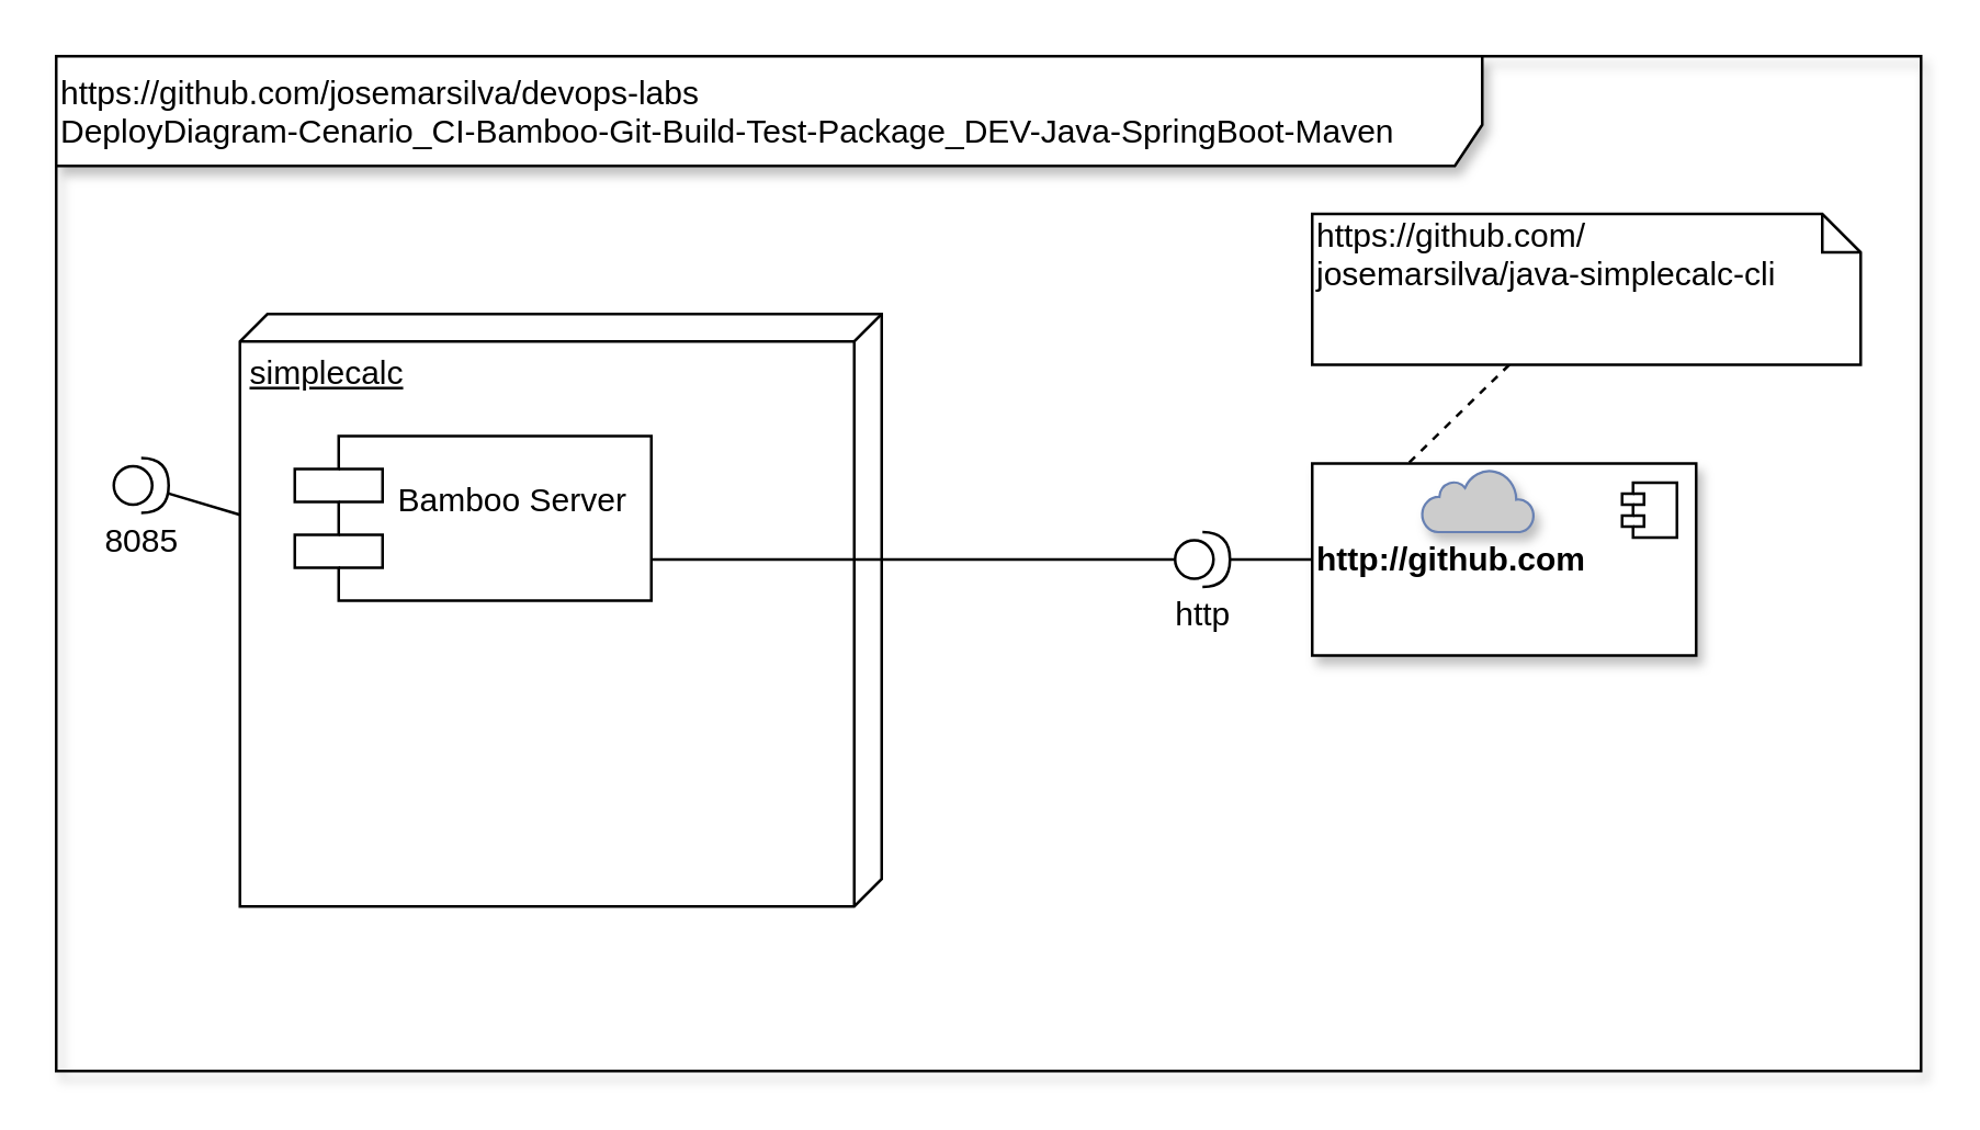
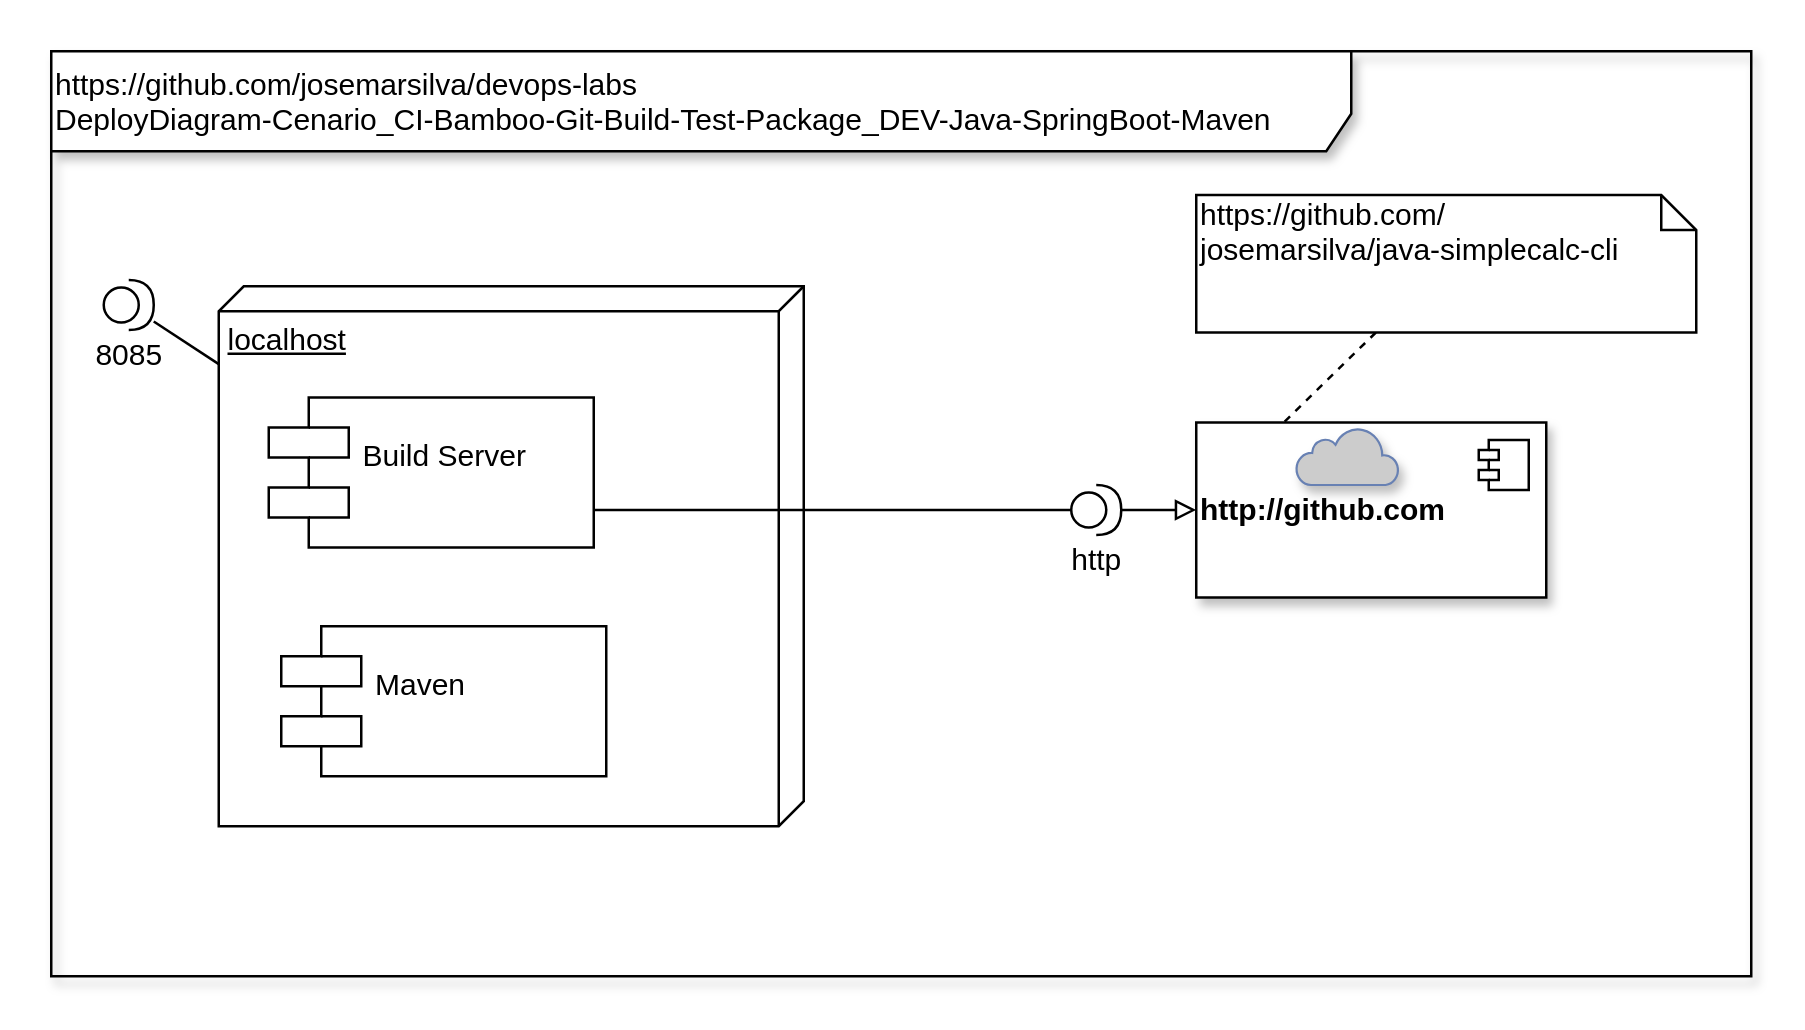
  <mxCell id="0" />
  <mxCell id="1" parent="0" />
  <mxCell id="2" value="https://github.com/josemarsilva/devops-labs&lt;br&gt;DeployDiagram-Cenario_CI-Bamboo-Git-Build-Test-Package_DEV-Java-SpringBoot-Maven" style="shape=umlFrame;whiteSpace=wrap;html=1;shadow=1;width=520;height=40;align=left;verticalAlign=top;" parent="1" vertex="1"><mxGeometry width="680" height="370" as="geometry" x="20" y="20" /></mxCell>
  <mxCell id="3" value="&lt;b&gt;http://github.com&lt;/b&gt;" style="html=1;shadow=1;align=left;" parent="1" vertex="1"><mxGeometry x="478" y="168.5" width="140" height="70" as="geometry" /></mxCell>
  <mxCell id="4" value="" style="shape=component;jettyWidth=8;jettyHeight=4;" parent="3" vertex="1"><mxGeometry x="1" width="20" height="20" relative="1" as="geometry"><mxPoint x="-27" y="7" as="offset" /></mxGeometry></mxCell>
  <mxCell id="5" value="" style="html=1;outlineConnect=0;fillColor=#CCCCCC;strokeColor=#6881B3;gradientColor=none;gradientDirection=north;strokeWidth=2;shape=mxgraph.networks.cloud;fontColor=#ffffff;shadow=1;align=left;" parent="3" vertex="1"><mxGeometry x="40" y="2" width="41" height="23" as="geometry" /></mxCell>
  <mxCell id="6" style="edgeStyle=orthogonalEdgeStyle;rounded=0;html=1;exitX=0;exitY=0.25;entryX=0;entryY=0.25;jettySize=auto;orthogonalLoop=1;" parent="1" source="3" target="3" edge="1"><mxGeometry relative="1" as="geometry" /></mxCell>
- <mxCell id="7" value="simplecalc" style="verticalAlign=top;align=left;spacingTop=8;spacingLeft=2;spacingRight=12;shape=cube;size=10;direction=south;fontStyle=4;html=1;" parent="1" vertex="1"><mxGeometry x="87" y="114" width="234" height="216" as="geometry" /></mxCell>
- <mxCell id="8" value="Bamboo Server&#10;" style="shape=component;align=left;spacingLeft=36;" parent="1" vertex="1"><mxGeometry x="107" y="158.5" width="130" height="60" as="geometry" /></mxCell>
- <mxCell id="9" style="edgeStyle=orthogonalEdgeStyle;rounded=0;orthogonalLoop=1;jettySize=auto;html=1;entryX=0;entryY=0.5;entryDx=0;entryDy=0;endArrow=none;endFill=0;" parent="1" source="10" target="3" edge="1"><mxGeometry relative="1" as="geometry" /></mxCell>
+ <mxCell id="7" value="localhost" style="verticalAlign=top;align=left;spacingTop=8;spacingLeft=2;spacingRight=12;shape=cube;size=10;direction=south;fontStyle=4;html=1;" parent="1" vertex="1"><mxGeometry x="87" y="114" width="234" height="216" as="geometry" /></mxCell>
+ <mxCell id="8" value="Build Server&#10;" style="shape=component;align=left;spacingLeft=36;" parent="1" vertex="1"><mxGeometry x="107" y="158.5" width="130" height="60" as="geometry" /></mxCell>
+ <mxCell id="9" style="edgeStyle=orthogonalEdgeStyle;rounded=0;orthogonalLoop=1;jettySize=auto;html=1;entryX=0;entryY=0.5;entryDx=0;entryDy=0;endArrow=block;endFill=0;" parent="1" source="10" target="3" edge="1"><mxGeometry relative="1" as="geometry" /></mxCell>
  <mxCell id="10" value="http" style="shape=providedRequiredInterface;html=1;verticalLabelPosition=bottom;" parent="1" vertex="1"><mxGeometry x="428" y="193.5" width="20" height="20" as="geometry" /></mxCell>
  <mxCell id="11" style="edgeStyle=none;rounded=0;orthogonalLoop=1;jettySize=auto;html=1;endArrow=none;endFill=0;" parent="1" source="12" target="7" edge="1"><mxGeometry relative="1" as="geometry" /></mxCell>
- <mxCell id="12" value="8085" style="shape=providedRequiredInterface;html=1;verticalLabelPosition=bottom;" parent="1" vertex="1"><mxGeometry x="41" y="166.5" width="20" height="20" as="geometry" /></mxCell>
+ <mxCell id="12" value="8085" style="shape=providedRequiredInterface;html=1;verticalLabelPosition=bottom;" parent="1" vertex="1"><mxGeometry x="41" y="111.5" width="20" height="20" as="geometry" /></mxCell>
  <mxCell id="13" style="rounded=0;orthogonalLoop=1;jettySize=auto;html=1;exitX=1;exitY=0.75;exitDx=0;exitDy=0;entryX=0;entryY=0.5;entryDx=0;entryDy=0;entryPerimeter=0;endArrow=none;endFill=0;" parent="1" source="8" target="10" edge="1"><mxGeometry relative="1" as="geometry"><mxPoint x="361" y="204" as="targetPoint" /></mxGeometry></mxCell>
  <mxCell id="14" style="edgeStyle=none;rounded=0;orthogonalLoop=1;jettySize=auto;html=1;entryX=0.25;entryY=0;entryDx=0;entryDy=0;endArrow=none;endFill=0;dashed=1;" parent="1" source="15" target="3" edge="1"><mxGeometry relative="1" as="geometry" /></mxCell>
  <mxCell id="15" value="https://github.com/&lt;br&gt;josemarsilva/java-simplecalc-cli" style="shape=note;whiteSpace=wrap;html=1;size=14;verticalAlign=top;align=left;spacingTop=-6;" parent="1" vertex="1"><mxGeometry x="478" y="77.5" width="200" height="55" as="geometry" /></mxCell>
+ <mxCell id="16" value="Maven&#10;" style="shape=component;align=left;spacingLeft=36;" parent="1" vertex="1"><mxGeometry x="112" y="250" width="130" height="60" as="geometry" /></mxCell>
  <mxCell id="17" value="Untitled Layer" parent="0" />
